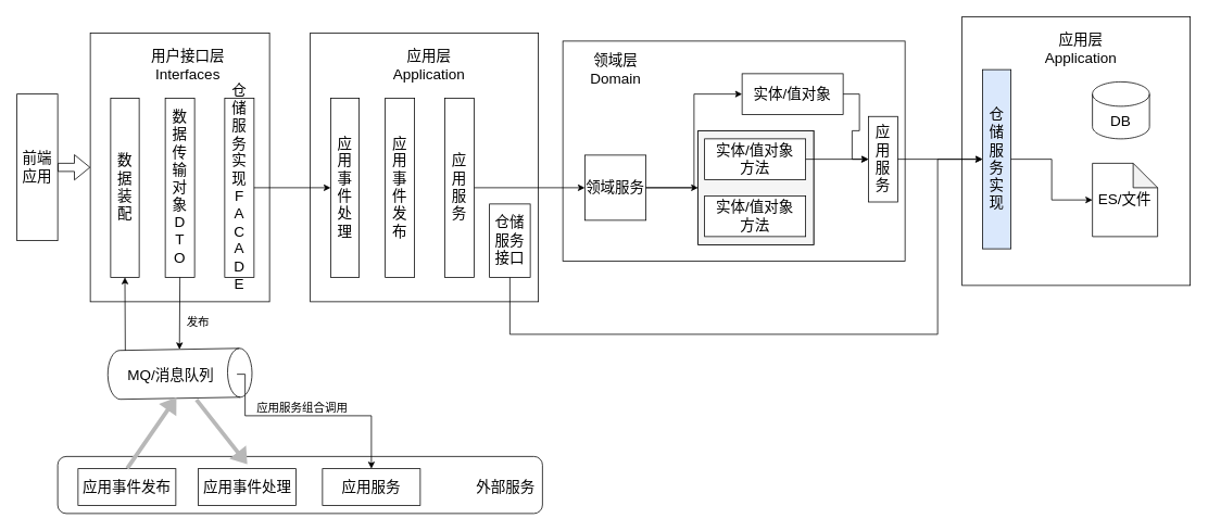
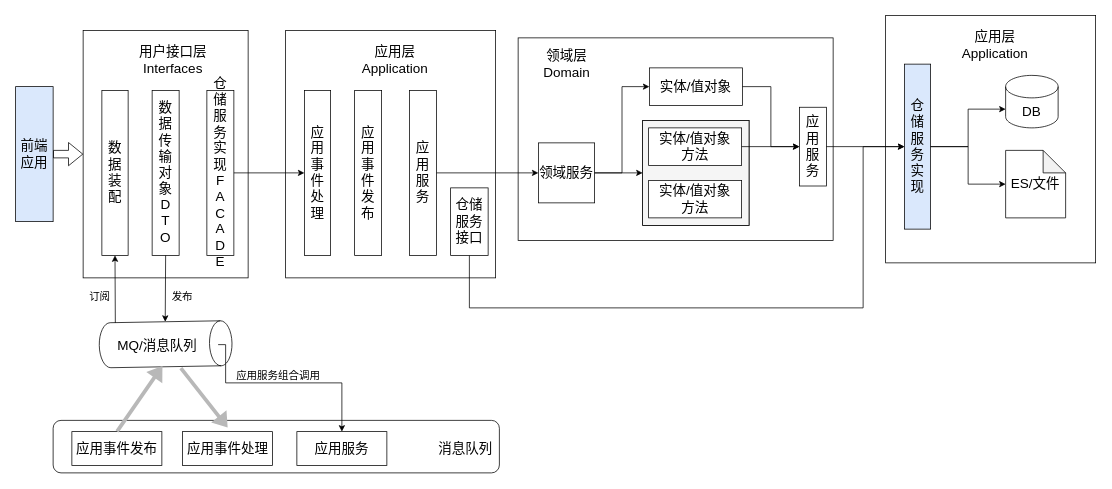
  <mxCell id="0" />
  <mxCell id="1" parent="0" />
  <mxCell id="2" value="" style="group" vertex="1" connectable="0" parent="1"><mxGeometry x="690" y="50" width="420" height="270" as="geometry" /></mxCell>
  <mxCell id="3" value="&lt;font style=&quot;font-size: 18px&quot;&gt;&lt;br&gt;&lt;/font&gt;" style="rounded=0;whiteSpace=wrap;html=1;" vertex="1" parent="2"><mxGeometry width="420" height="270" as="geometry" /></mxCell>
  <mxCell id="4" value="&lt;font style=&quot;font-size: 18px&quot;&gt;领域层&lt;br&gt;Domain&lt;br&gt;&lt;/font&gt;" style="text;html=1;strokeColor=none;fillColor=none;align=center;verticalAlign=middle;whiteSpace=wrap;rounded=0;" vertex="1" parent="2"><mxGeometry x="10" y="15" width="110" height="40" as="geometry" /></mxCell>
  <mxCell id="5" value="&lt;span style=&quot;font-size: 18px&quot;&gt;领域服务&lt;/span&gt;" style="rounded=0;whiteSpace=wrap;html=1;align=center;" vertex="1" parent="2"><mxGeometry x="27" y="140" width="75" height="80" as="geometry" /></mxCell>
- <mxCell id="6" value="&lt;div&gt;&lt;span style=&quot;font-size: 18px&quot;&gt;实体/值对象&lt;/span&gt;&lt;/div&gt;" style="rounded=0;whiteSpace=wrap;html=1;align=center;" vertex="1" parent="2"><mxGeometry x="220" y="40" width="124" height="50" as="geometry" /></mxCell>
+ <mxCell id="6" value="&lt;div&gt;&lt;span style=&quot;font-size: 18px&quot;&gt;实体/值对象&lt;/span&gt;&lt;/div&gt;" style="rounded=0;whiteSpace=wrap;html=1;align=center;" vertex="1" parent="2"><mxGeometry x="175" y="40" width="124" height="50" as="geometry" /></mxCell>
  <mxCell id="7" style="edgeStyle=orthogonalEdgeStyle;rounded=0;orthogonalLoop=1;jettySize=auto;html=1;entryX=0;entryY=0.5;entryDx=0;entryDy=0;labelBackgroundColor=#B8B8B8;fillColor=none;" edge="1" parent="2" source="5" target="6"><mxGeometry as="geometry" /></mxCell>
  <mxCell id="8" value="&lt;span style=&quot;font-size: 18px&quot;&gt;应用服务&lt;br&gt;&lt;/span&gt;" style="rounded=0;whiteSpace=wrap;html=1;align=center;" vertex="1" parent="2"><mxGeometry x="375" y="92.5" width="36" height="105" as="geometry" /></mxCell>
  <mxCell id="9" style="edgeStyle=orthogonalEdgeStyle;rounded=0;orthogonalLoop=1;jettySize=auto;html=1;entryX=0;entryY=0.5;entryDx=0;entryDy=0;labelBackgroundColor=#B8B8B8;fillColor=none;" edge="1" parent="2" source="6" target="8"><mxGeometry as="geometry" /></mxCell>
  <mxCell id="10" value="" style="group;fillColor=#f5f5f5;strokeColor=#666666;fontColor=#333333;" vertex="1" connectable="0" parent="2"><mxGeometry x="166" y="110" width="142" height="140" as="geometry" /></mxCell>
  <mxCell id="11" value="" style="rounded=0;whiteSpace=wrap;html=1;fillColor=none;" vertex="1" parent="10"><mxGeometry width="142" height="140" as="geometry" /></mxCell>
  <mxCell id="12" value="&lt;div&gt;&lt;span style=&quot;font-size: 18px&quot;&gt;实体/值对象&lt;/span&gt;&lt;/div&gt;&lt;div&gt;&lt;span style=&quot;font-size: 18px&quot;&gt;方法&lt;/span&gt;&lt;/div&gt;" style="rounded=0;whiteSpace=wrap;html=1;align=center;" vertex="1" parent="10"><mxGeometry x="8" y="10" width="124" height="50" as="geometry" /></mxCell>
  <mxCell id="13" value="&lt;div&gt;&lt;span style=&quot;font-size: 18px&quot;&gt;实体/值对象&lt;/span&gt;&lt;/div&gt;&lt;div&gt;&lt;span style=&quot;font-size: 18px&quot;&gt;方法&lt;/span&gt;&lt;/div&gt;" style="rounded=0;whiteSpace=wrap;html=1;align=center;" vertex="1" parent="10"><mxGeometry x="8" y="80" width="124" height="50" as="geometry" /></mxCell>
  <mxCell id="14" style="edgeStyle=orthogonalEdgeStyle;rounded=0;orthogonalLoop=1;jettySize=auto;html=1;entryX=0;entryY=0.5;entryDx=0;entryDy=0;labelBackgroundColor=#B8B8B8;fillColor=none;" edge="1" parent="2" source="5" target="11"><mxGeometry as="geometry" /></mxCell>
  <mxCell id="15" style="edgeStyle=orthogonalEdgeStyle;rounded=0;orthogonalLoop=1;jettySize=auto;html=1;exitX=1;exitY=0.5;exitDx=0;exitDy=0;entryX=0;entryY=0.5;entryDx=0;entryDy=0;labelBackgroundColor=#B8B8B8;fillColor=none;" edge="1" parent="2" source="12" target="8"><mxGeometry as="geometry" /></mxCell>
  <mxCell id="16" value="" style="group" vertex="1" connectable="0" parent="1"><mxGeometry x="1180" y="20" width="280" height="330" as="geometry" /></mxCell>
  <mxCell id="17" value="&lt;font style=&quot;font-size: 18px&quot;&gt;&lt;br&gt;&lt;/font&gt;" style="rounded=0;whiteSpace=wrap;html=1;" vertex="1" parent="16"><mxGeometry width="280" height="330" as="geometry" /></mxCell>
  <mxCell id="18" value="&lt;font style=&quot;font-size: 18px&quot;&gt;应用层&lt;br&gt;Application&lt;br&gt;&lt;/font&gt;" style="text;html=1;strokeColor=none;fillColor=none;align=center;verticalAlign=middle;whiteSpace=wrap;rounded=0;" vertex="1" parent="16"><mxGeometry x="91" y="20" width="110" height="40" as="geometry" /></mxCell>
  <mxCell id="19" value="&lt;span style=&quot;font-size: 18px&quot;&gt;仓储服务实现&lt;/span&gt;" style="rounded=0;whiteSpace=wrap;html=1;align=center;fillColor=#dae8fc;" vertex="1" parent="16"><mxGeometry x="25" y="65" width="35" height="220" as="geometry" /></mxCell>
  <mxCell id="20" value="&lt;font style=&quot;font-size: 18px&quot;&gt;DB&lt;/font&gt;" style="shape=cylinder3;whiteSpace=wrap;html=1;boundedLbl=1;backgroundOutline=1;size=15;rotation=0;" vertex="1" parent="16"><mxGeometry x="160" y="80" width="70" height="70" as="geometry" /></mxCell>
+ <mxCell id="21" style="edgeStyle=orthogonalEdgeStyle;rounded=0;orthogonalLoop=1;jettySize=auto;html=1;exitX=1;exitY=0.5;exitDx=0;exitDy=0;entryX=0;entryY=0;entryDx=0;entryDy=45;entryPerimeter=0;labelBackgroundColor=#B8B8B8;fillColor=none;" edge="1" parent="16" source="19" target="20"><mxGeometry relative="1" as="geometry" /></mxCell>
  <mxCell id="22" value="&lt;font style=&quot;font-size: 18px&quot;&gt;ES/文件&lt;/font&gt;" style="shape=note;whiteSpace=wrap;html=1;backgroundOutline=1;darkOpacity=0.05;" vertex="1" parent="16"><mxGeometry x="160" y="180" width="80" height="90" as="geometry" /></mxCell>
  <mxCell id="23" style="edgeStyle=orthogonalEdgeStyle;rounded=0;orthogonalLoop=1;jettySize=auto;html=1;exitX=1;exitY=0.5;exitDx=0;exitDy=0;entryX=0;entryY=0.5;entryDx=0;entryDy=0;entryPerimeter=0;labelBackgroundColor=#B8B8B8;fillColor=none;" edge="1" parent="16" source="19" target="22"><mxGeometry relative="1" as="geometry" /></mxCell>
  <mxCell id="24" value="&lt;font style=&quot;font-size: 18px&quot;&gt;&lt;br&gt;&lt;/font&gt;" style="rounded=0;whiteSpace=wrap;html=1;" vertex="1" parent="1"><mxGeometry x="110" y="40" width="220" height="330" as="geometry" /></mxCell>
- <mxCell id="25" value="&lt;font style=&quot;font-size: 18px&quot;&gt;前端&lt;br&gt;应用&lt;/font&gt;" style="rounded=0;whiteSpace=wrap;html=1;" vertex="1" parent="1"><mxGeometry x="20" y="115" width="50" height="180" as="geometry" /></mxCell>
+ <mxCell id="25" value="&lt;font style=&quot;font-size: 18px&quot;&gt;前端&lt;br&gt;应用&lt;/font&gt;" style="rounded=0;whiteSpace=wrap;html=1;fillColor=#dae8fc;" vertex="1" parent="1"><mxGeometry x="20" y="115" width="50" height="180" as="geometry" /></mxCell>
  <mxCell id="26" value="&lt;font style=&quot;font-size: 18px&quot;&gt;用户接口层&lt;br&gt;Interfaces&lt;/font&gt;" style="text;html=1;strokeColor=none;fillColor=none;align=center;verticalAlign=middle;whiteSpace=wrap;rounded=0;" vertex="1" parent="1"><mxGeometry x="175" y="60" width="110" height="40" as="geometry" /></mxCell>
  <mxCell id="27" value="&lt;span style=&quot;font-size: 18px&quot;&gt;数据装配&lt;/span&gt;" style="rounded=0;whiteSpace=wrap;html=1;align=center;" vertex="1" parent="1"><mxGeometry x="135" y="120" width="35" height="220" as="geometry" /></mxCell>
  <mxCell id="28" value="&lt;div&gt;&lt;span style=&quot;font-size: 18px&quot;&gt;数据传输对象&lt;/span&gt;&lt;/div&gt;&lt;div&gt;&lt;span style=&quot;font-size: 18px&quot;&gt;D&lt;/span&gt;&lt;/div&gt;&lt;div&gt;&lt;span style=&quot;font-size: 18px&quot;&gt;T&lt;/span&gt;&lt;/div&gt;&lt;div&gt;&lt;span style=&quot;font-size: 18px&quot;&gt;O&lt;/span&gt;&lt;/div&gt;" style="rounded=0;whiteSpace=wrap;html=1;align=center;" vertex="1" parent="1"><mxGeometry x="202" y="120" width="36" height="220" as="geometry" /></mxCell>
  <mxCell id="29" value="&lt;span style=&quot;font-size: 18px&quot;&gt;仓储服务实现&lt;br&gt;F&lt;br&gt;A&lt;br&gt;C&lt;br&gt;A&lt;br&gt;D&lt;br&gt;E&lt;br&gt;&lt;/span&gt;" style="rounded=0;whiteSpace=wrap;html=1;align=center;" vertex="1" parent="1"><mxGeometry x="275" y="120" width="36" height="220" as="geometry" /></mxCell>
  <mxCell id="30" value="" style="shape=flexArrow;endArrow=classic;html=1;exitX=1;exitY=0.5;exitDx=0;exitDy=0;entryX=0;entryY=0.5;entryDx=0;entryDy=0;" edge="1" parent="1" source="25" target="24"><mxGeometry width="50" height="50" relative="1" as="geometry"><mxPoint x="50" y="230" as="sourcePoint" /><mxPoint x="100" y="180" as="targetPoint" /></mxGeometry></mxCell>
  <mxCell id="31" value="&lt;font style=&quot;font-size: 18px&quot;&gt;&lt;br&gt;&lt;/font&gt;" style="rounded=0;whiteSpace=wrap;html=1;" vertex="1" parent="1"><mxGeometry x="380" y="40" width="280" height="330" as="geometry" /></mxCell>
  <mxCell id="32" value="&lt;font style=&quot;font-size: 18px&quot;&gt;应用层&lt;br&gt;Application&lt;br&gt;&lt;/font&gt;" style="text;html=1;strokeColor=none;fillColor=none;align=center;verticalAlign=middle;whiteSpace=wrap;rounded=0;" vertex="1" parent="1"><mxGeometry x="471" y="60" width="110" height="40" as="geometry" /></mxCell>
  <mxCell id="33" value="&lt;span style=&quot;font-size: 18px&quot;&gt;应用事件处理&lt;/span&gt;" style="rounded=0;whiteSpace=wrap;html=1;align=center;" vertex="1" parent="1"><mxGeometry x="405" y="120" width="35" height="220" as="geometry" /></mxCell>
  <mxCell id="34" value="&lt;div&gt;&lt;span style=&quot;font-size: 18px&quot;&gt;应用事件发布&lt;/span&gt;&lt;/div&gt;" style="rounded=0;whiteSpace=wrap;html=1;align=center;" vertex="1" parent="1"><mxGeometry x="472" y="120" width="36" height="220" as="geometry" /></mxCell>
  <mxCell id="35" style="edgeStyle=orthogonalEdgeStyle;rounded=0;orthogonalLoop=1;jettySize=auto;html=1;labelBackgroundColor=#B8B8B8;fillColor=none;" edge="1" parent="1" source="36" target="5"><mxGeometry relative="1" as="geometry" /></mxCell>
  <mxCell id="36" value="&lt;span style=&quot;font-size: 18px&quot;&gt;应用服务&lt;br&gt;&lt;/span&gt;" style="rounded=0;whiteSpace=wrap;html=1;align=center;" vertex="1" parent="1"><mxGeometry x="545" y="120" width="36" height="220" as="geometry" /></mxCell>
  <mxCell id="37" style="edgeStyle=orthogonalEdgeStyle;rounded=0;orthogonalLoop=1;jettySize=auto;html=1;labelBackgroundColor=#B8B8B8;fillColor=none;entryX=0;entryY=0.5;entryDx=0;entryDy=0;" edge="1" parent="1" source="38" target="19"><mxGeometry relative="1" as="geometry"><mxPoint x="1170" y="185" as="targetPoint" /><Array as="points"><mxPoint x="625" y="410" /><mxPoint x="1150" y="410" /><mxPoint x="1150" y="195" /></Array></mxGeometry></mxCell>
  <mxCell id="38" value="&lt;span style=&quot;font-size: 18px&quot;&gt;仓储服务&lt;br&gt;接口&lt;br&gt;&lt;/span&gt;" style="rounded=0;whiteSpace=wrap;html=1;align=center;" vertex="1" parent="1"><mxGeometry x="600" y="250" width="50" height="90" as="geometry" /></mxCell>
  <mxCell id="39" value="" style="group" vertex="1" connectable="0" parent="1"><mxGeometry x="130.995" y="426.955" width="178.01" height="63.08" as="geometry" /></mxCell>
  <mxCell id="40" value="" style="shape=cylinder3;whiteSpace=wrap;html=1;boundedLbl=1;backgroundOutline=1;size=15;rotation=89;" vertex="1" parent="39"><mxGeometry x="59.005" y="-56.955" width="60" height="176.99" as="geometry" /></mxCell>
  <mxCell id="41" value="&lt;font style=&quot;font-size: 18px&quot;&gt;MQ/消息队列&lt;br&gt;&lt;/font&gt;" style="text;html=1;strokeColor=none;fillColor=none;align=center;verticalAlign=middle;whiteSpace=wrap;rounded=0;" vertex="1" parent="39"><mxGeometry x="22.645" y="13.285" width="110" height="40" as="geometry" /></mxCell>
  <mxCell id="42" value="" style="endArrow=classic;html=1;exitX=0.006;exitY=0.876;exitDx=0;exitDy=0;exitPerimeter=0;entryX=0.5;entryY=1;entryDx=0;entryDy=0;" edge="1" parent="1" source="40" target="27"><mxGeometry width="50" height="50" relative="1" as="geometry"><mxPoint x="140" y="440" as="sourcePoint" /><mxPoint x="190" y="390" as="targetPoint" /></mxGeometry></mxCell>
+ <mxCell id="43" value="&lt;font style=&quot;font-size: 14px&quot;&gt;订阅&lt;/font&gt;" style="text;html=1;strokeColor=none;fillColor=none;align=center;verticalAlign=middle;whiteSpace=wrap;rounded=0;" vertex="1" parent="1"><mxGeometry x="110" y="385" width="45" height="20" as="geometry" /></mxCell>
  <mxCell id="44" value="" style="endArrow=classic;html=1;exitX=0.5;exitY=1;exitDx=0;exitDy=0;entryX=0;entryY=0.5;entryDx=0;entryDy=0;entryPerimeter=0;" edge="1" parent="1" source="28" target="40"><mxGeometry width="50" height="50" relative="1" as="geometry"><mxPoint x="200" y="430" as="sourcePoint" /><mxPoint x="250" y="380" as="targetPoint" /></mxGeometry></mxCell>
  <mxCell id="45" value="&lt;font style=&quot;font-size: 14px&quot;&gt;发布&lt;/font&gt;" style="text;html=1;strokeColor=none;fillColor=none;align=center;verticalAlign=middle;whiteSpace=wrap;rounded=0;" vertex="1" parent="1"><mxGeometry x="220" y="385" width="45" height="20" as="geometry" /></mxCell>
  <mxCell id="46" value="" style="group" vertex="1" connectable="0" parent="1"><mxGeometry x="70" y="560" width="605" height="70" as="geometry" /></mxCell>
  <mxCell id="47" value="" style="rounded=1;whiteSpace=wrap;html=1;" vertex="1" parent="46"><mxGeometry width="595" height="70" as="geometry" /></mxCell>
  <mxCell id="48" value="&lt;font style=&quot;font-size: 18px&quot;&gt;应用事件发布&lt;/font&gt;" style="rounded=0;whiteSpace=wrap;html=1;" vertex="1" parent="46"><mxGeometry x="25" y="15" width="120" height="45" as="geometry" /></mxCell>
  <mxCell id="49" value="&lt;font style=&quot;font-size: 18px&quot;&gt;应用事件处理&lt;/font&gt;" style="rounded=0;whiteSpace=wrap;html=1;" vertex="1" parent="46"><mxGeometry x="172.5" y="15" width="120" height="45" as="geometry" /></mxCell>
  <mxCell id="50" value="&lt;font style=&quot;font-size: 18px&quot;&gt;应用服务&lt;/font&gt;" style="rounded=0;whiteSpace=wrap;html=1;" vertex="1" parent="46"><mxGeometry x="325" y="15" width="120" height="45" as="geometry" /></mxCell>
- <mxCell id="51" value="&lt;font style=&quot;font-size: 18px&quot;&gt;外部服务&lt;br&gt;&lt;/font&gt;" style="text;html=1;strokeColor=none;fillColor=none;align=center;verticalAlign=middle;whiteSpace=wrap;rounded=0;" vertex="1" parent="46"><mxGeometry x="495" y="17.5" width="110" height="40" as="geometry" /></mxCell>
+ <mxCell id="51" value="&lt;font style=&quot;font-size: 18px&quot;&gt;消息队列&lt;br&gt;&lt;/font&gt;" style="text;html=1;strokeColor=none;fillColor=none;align=center;verticalAlign=middle;whiteSpace=wrap;rounded=0;" vertex="1" parent="46"><mxGeometry x="495" y="17.5" width="110" height="40" as="geometry" /></mxCell>
  <mxCell id="52" value="" style="endArrow=classic;html=1;shape=flexArrow;fillColor=#B8B8B8;strokeColor=none;width=5;" edge="1" parent="1"><mxGeometry width="50" height="50" relative="1" as="geometry"><mxPoint x="240" y="490" as="sourcePoint" /><mxPoint x="303" y="570" as="targetPoint" /></mxGeometry></mxCell>
  <mxCell id="53" value="" style="endArrow=classic;html=1;shape=flexArrow;entryX=0.567;entryY=1.169;entryDx=0;entryDy=0;entryPerimeter=0;fillColor=#B8B8B8;strokeColor=none;width=5;exitX=0.5;exitY=0;exitDx=0;exitDy=0;" edge="1" parent="1" source="48" target="41"><mxGeometry width="50" height="50" relative="1" as="geometry"><mxPoint x="160" y="540" as="sourcePoint" /><mxPoint x="211.02" y="589.995" as="targetPoint" /></mxGeometry></mxCell>
  <mxCell id="54" style="edgeStyle=orthogonalEdgeStyle;rounded=0;orthogonalLoop=1;jettySize=auto;html=1;entryX=0.5;entryY=0;entryDx=0;entryDy=0;labelBackgroundColor=#B8B8B8;" edge="1" parent="1" target="50"><mxGeometry relative="1" as="geometry"><mxPoint x="290" y="459" as="sourcePoint" /><Array as="points"><mxPoint x="300" y="510" /><mxPoint x="455" y="510" /></Array></mxGeometry></mxCell>
  <mxCell id="55" value="&lt;font&gt;&lt;span style=&quot;font-size: 14px&quot;&gt;应用服务组合调用&lt;/span&gt;&lt;br&gt;&lt;/font&gt;" style="text;html=1;strokeColor=none;fillColor=none;align=center;verticalAlign=middle;whiteSpace=wrap;rounded=0;" vertex="1" parent="1"><mxGeometry x="290" y="480" width="160.99" height="40" as="geometry" /></mxCell>
  <mxCell id="56" style="edgeStyle=orthogonalEdgeStyle;rounded=0;orthogonalLoop=1;jettySize=auto;html=1;exitX=1;exitY=0.5;exitDx=0;exitDy=0;entryX=0;entryY=0.5;entryDx=0;entryDy=0;labelBackgroundColor=#B8B8B8;fillColor=none;" edge="1" parent="1" source="8" target="19"><mxGeometry relative="1" as="geometry" /></mxCell>
  <mxCell id="57" style="edgeStyle=orthogonalEdgeStyle;rounded=0;orthogonalLoop=1;jettySize=auto;html=1;labelBackgroundColor=#B8B8B8;fillColor=none;" edge="1" parent="1" source="29" target="33"><mxGeometry relative="1" as="geometry" /></mxCell>
